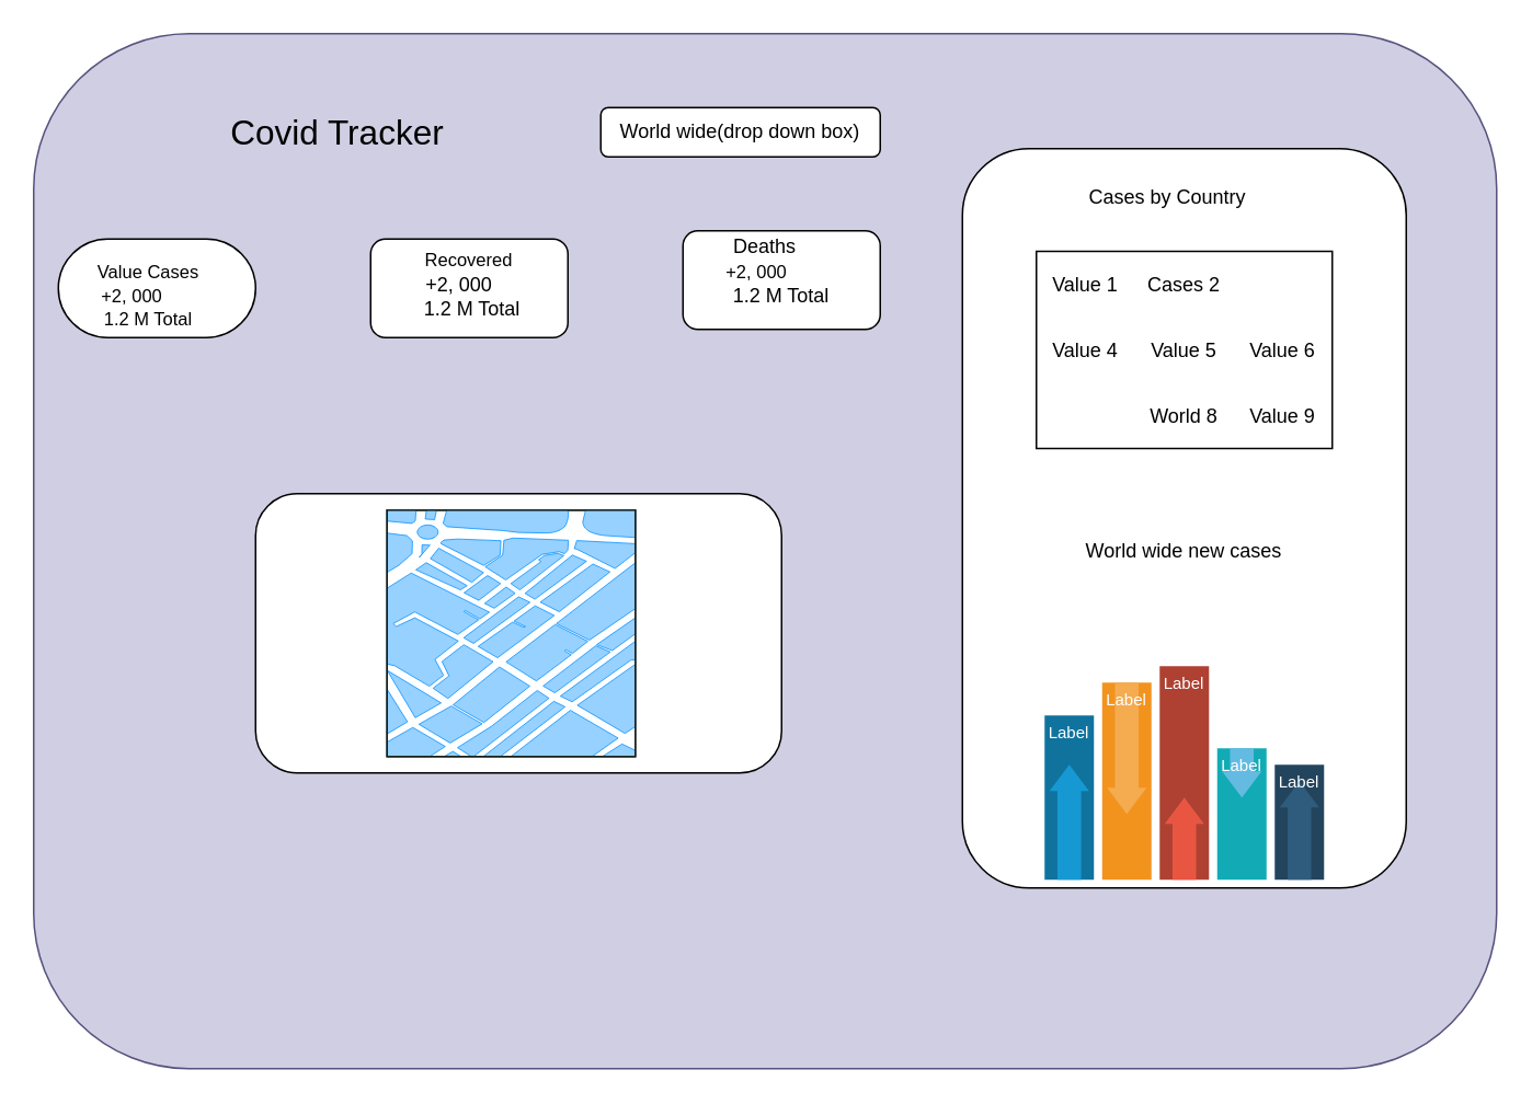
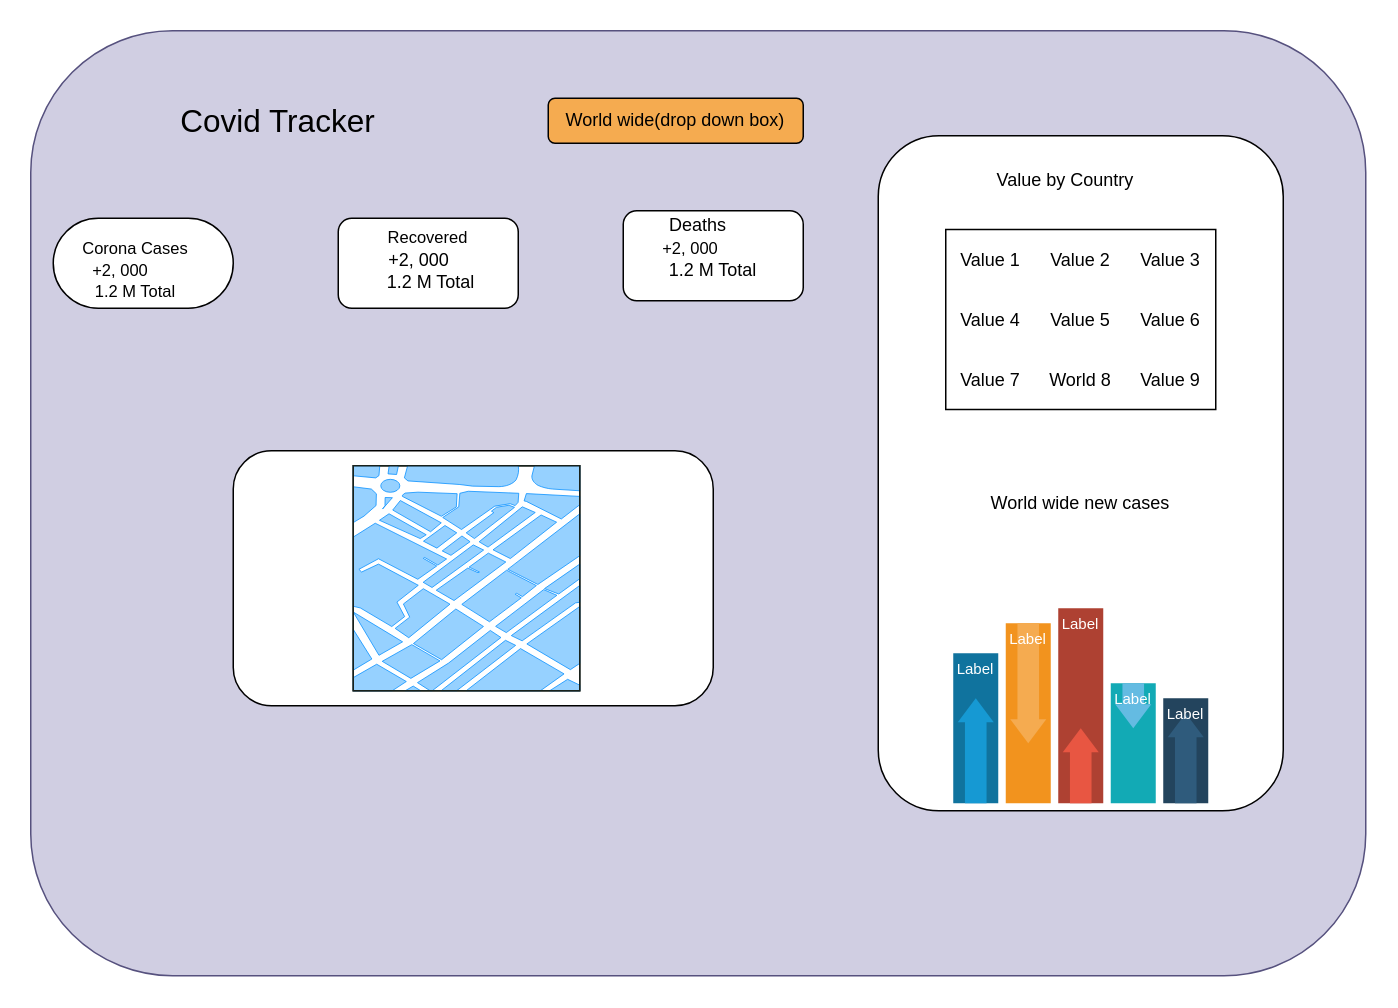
  <mxCell id="0" />
  <mxCell id="1" parent="0" />
  <mxCell id="2" value="" style="rounded=1;whiteSpace=wrap;html=1;fillColor=#d0cee2;strokeColor=#56517e;" vertex="1" parent="1"><mxGeometry x="20" y="20" width="890" height="630" as="geometry" /></mxCell>
- <mxCell id="3" value="&lt;font style=&quot;font-size: 21px&quot;&gt;Covid Tracker&lt;/font&gt;" style="text;html=1;strokeColor=none;fillColor=none;align=center;verticalAlign=middle;whiteSpace=wrap;rounded=0;" vertex="1" parent="1"><mxGeometry x="115" y="70" width="180" height="20" as="geometry" /></mxCell>
- <mxCell id="4" value="World wide(drop down box)" style="rounded=1;whiteSpace=wrap;html=1;" vertex="1" parent="1"><mxGeometry x="365" y="65" width="170" height="30" as="geometry" /></mxCell>
+ <mxCell id="3" value="&lt;font style=&quot;font-size: 21px&quot;&gt;Covid Tracker&lt;/font&gt;" style="text;html=1;strokeColor=none;fillColor=none;align=center;verticalAlign=middle;whiteSpace=wrap;rounded=0;" vertex="1" parent="1"><mxGeometry x="95" y="70" width="180" height="20" as="geometry" /></mxCell>
+ <mxCell id="4" value="World wide(drop down box)" style="rounded=1;whiteSpace=wrap;html=1;fillColor=#f5ab50;" vertex="1" parent="1"><mxGeometry x="365" y="65" width="170" height="30" as="geometry" /></mxCell>
  <mxCell id="5" value="" style="rounded=1;whiteSpace=wrap;html=1;arcSize=50;" vertex="1" parent="1"><mxGeometry x="35" y="145" width="120" height="60" as="geometry" /></mxCell>
- <mxCell id="6" value="&lt;font style=&quot;font-size: 11px&quot;&gt;Value Cases&lt;/font&gt;" style="text;html=1;strokeColor=none;fillColor=none;align=center;verticalAlign=middle;whiteSpace=wrap;rounded=0;" vertex="1" parent="1"><mxGeometry x="45" y="160" width="90" height="10" as="geometry" /></mxCell>
+ <mxCell id="6" value="&lt;font style=&quot;font-size: 11px&quot;&gt;Corona Cases&lt;/font&gt;" style="text;html=1;strokeColor=none;fillColor=none;align=center;verticalAlign=middle;whiteSpace=wrap;rounded=0;" vertex="1" parent="1"><mxGeometry x="45" y="160" width="90" height="10" as="geometry" /></mxCell>
  <mxCell id="7" value="&lt;font style=&quot;font-size: 11px&quot;&gt;+2, 000&lt;/font&gt;" style="text;html=1;strokeColor=none;fillColor=none;align=center;verticalAlign=middle;whiteSpace=wrap;rounded=0;" vertex="1" parent="1"><mxGeometry x="35" y="175" width="90" height="10" as="geometry" /></mxCell>
  <mxCell id="8" value="&lt;font style=&quot;font-size: 11px&quot;&gt;1.2 M Total&lt;br&gt;&lt;br&gt;&lt;/font&gt;" style="text;html=1;strokeColor=none;fillColor=none;align=center;verticalAlign=middle;whiteSpace=wrap;rounded=0;" vertex="1" parent="1"><mxGeometry x="45" y="200" width="90" as="geometry" /></mxCell>
  <mxCell id="9" value="&lt;br&gt;" style="rounded=1;whiteSpace=wrap;html=1;" vertex="1" parent="1"><mxGeometry x="225" y="145" width="120" height="60" as="geometry" /></mxCell>
  <mxCell id="10" value="&lt;font style=&quot;font-size: 11px&quot;&gt;Recovered&lt;/font&gt;" style="text;html=1;strokeColor=none;fillColor=none;align=center;verticalAlign=middle;whiteSpace=wrap;rounded=0;" vertex="1" parent="1"><mxGeometry x="240" y="152.5" width="90" height="10" as="geometry" /></mxCell>
  <mxCell id="11" value="+2, 000" style="text;html=1;strokeColor=none;fillColor=none;align=center;verticalAlign=middle;whiteSpace=wrap;rounded=0;" vertex="1" parent="1"><mxGeometry x="249" y="162.5" width="60" height="20" as="geometry" /></mxCell>
  <mxCell id="12" value="1.2 M Total" style="text;html=1;strokeColor=none;fillColor=none;align=center;verticalAlign=middle;whiteSpace=wrap;rounded=0;" vertex="1" parent="1"><mxGeometry x="249" y="177.5" width="76" height="20" as="geometry" /></mxCell>
  <mxCell id="13" value="" style="rounded=1;whiteSpace=wrap;html=1;" vertex="1" parent="1"><mxGeometry x="415" y="140" width="120" height="60" as="geometry" /></mxCell>
  <mxCell id="14" value="Deaths" style="text;html=1;strokeColor=none;fillColor=none;align=center;verticalAlign=middle;whiteSpace=wrap;rounded=0;" vertex="1" parent="1"><mxGeometry x="445" y="140" width="40" height="20" as="geometry" /></mxCell>
  <mxCell id="15" value="&lt;font style=&quot;font-size: 11px&quot;&gt;+2, 000&lt;/font&gt;" style="text;html=1;strokeColor=none;fillColor=none;align=center;verticalAlign=middle;whiteSpace=wrap;rounded=0;" vertex="1" parent="1"><mxGeometry x="430" y="152.5" width="60" height="25" as="geometry" /></mxCell>
  <mxCell id="16" value="1.2 M Total" style="text;html=1;strokeColor=none;fillColor=none;align=center;verticalAlign=middle;whiteSpace=wrap;rounded=0;" vertex="1" parent="1"><mxGeometry x="425" y="170" width="100" height="20" as="geometry" /></mxCell>
  <mxCell id="17" value="" style="rounded=1;whiteSpace=wrap;html=1;" vertex="1" parent="1"><mxGeometry x="155" y="300" width="320" height="170" as="geometry" /></mxCell>
  <mxCell id="18" value="" style="verticalLabelPosition=bottom;verticalAlign=top;html=1;shadow=0;dashed=0;strokeWidth=1;shape=mxgraph.ios.iBgMap;strokeColor=#18211b;strokeColor2=#008cff;fillColor2=#96D1FF;" vertex="1" parent="1"><mxGeometry x="235" y="310" width="151" height="150" as="geometry" /></mxCell>
  <mxCell id="19" value="" style="rounded=1;whiteSpace=wrap;html=1;direction=south;" vertex="1" parent="1"><mxGeometry x="585" y="90" width="270" height="450" as="geometry" /></mxCell>
- <mxCell id="20" value="Cases by Country" style="text;html=1;strokeColor=none;fillColor=none;align=center;verticalAlign=middle;whiteSpace=wrap;rounded=0;" vertex="1" parent="1"><mxGeometry x="655" y="110" width="110" height="20" as="geometry" /></mxCell>
+ <mxCell id="20" value="Value by Country" style="text;html=1;strokeColor=none;fillColor=none;align=center;verticalAlign=middle;whiteSpace=wrap;rounded=0;" vertex="1" parent="1"><mxGeometry x="655" y="110" width="110" height="20" as="geometry" /></mxCell>
  <mxCell id="21" value="&lt;font style=&quot;font-size: 12px&quot;&gt;World wide new cases&lt;/font&gt;" style="text;html=1;strokeColor=none;fillColor=none;align=center;verticalAlign=middle;whiteSpace=wrap;rounded=0;" vertex="1" parent="1"><mxGeometry x="655" y="325" width="130" height="20" as="geometry" /></mxCell>
  <mxCell id="22" value="" style="fillColor=#10739E;strokeColor=none;" vertex="1" parent="1"><mxGeometry x="635" y="435" width="30" height="100" as="geometry" /></mxCell>
  <mxCell id="23" value="" style="shape=mxgraph.arrows2.arrow;dy=0.4;dx=16;notch=0;direction=north;fillColor=#1699D3;strokeColor=none;" vertex="1" parent="22"><mxGeometry x="3" y="30" width="24" height="70" as="geometry" /></mxCell>
  <mxCell id="24" value="Label" style="text;html=1;align=center;verticalAlign=middle;whiteSpace=wrap;fontColor=#FFFFFF;fontSize=10;" vertex="1" parent="22"><mxGeometry width="30" height="20" as="geometry" /></mxCell>
  <mxCell id="25" value="" style="fillColor=#F2931E;strokeColor=none;" vertex="1" parent="1"><mxGeometry x="670" y="415" width="30" height="120" as="geometry" /></mxCell>
  <mxCell id="26" value="" style="shape=mxgraph.arrows2.arrow;dy=0.4;dx=16;notch=0;direction=south;fillColor=#F5AB50;strokeColor=none;" vertex="1" parent="25"><mxGeometry x="3" width="24" height="80" as="geometry" /></mxCell>
  <mxCell id="27" value="Label" style="text;html=1;align=center;verticalAlign=middle;whiteSpace=wrap;fontColor=#FFFFFF;fontSize=10;" vertex="1" parent="25"><mxGeometry width="30" height="20" as="geometry" /></mxCell>
  <mxCell id="28" value="" style="fillColor=#AE4132;strokeColor=none;" vertex="1" parent="1"><mxGeometry x="705" y="405" width="30" height="130" as="geometry" /></mxCell>
  <mxCell id="29" value="" style="shape=mxgraph.arrows2.arrow;dy=0.4;dx=16;notch=0;direction=north;fillColor=#E85642;strokeColor=none;" vertex="1" parent="28"><mxGeometry x="3" y="80" width="24" height="50" as="geometry" /></mxCell>
  <mxCell id="30" value="Label" style="text;html=1;align=center;verticalAlign=middle;whiteSpace=wrap;fontColor=#FFFFFF;fontSize=10;" vertex="1" parent="28"><mxGeometry width="30" height="20" as="geometry" /></mxCell>
  <mxCell id="31" value="" style="fillColor=#12AAB5;strokeColor=none;" vertex="1" parent="1"><mxGeometry x="740" y="455" width="30" height="80" as="geometry" /></mxCell>
  <mxCell id="32" value="" style="shape=mxgraph.arrows2.arrow;dy=0.4;dx=16;notch=0;direction=south;fillColor=#64BBE2;strokeColor=none;" vertex="1" parent="31"><mxGeometry x="3" width="24" height="30" as="geometry" /></mxCell>
  <mxCell id="33" value="Label" style="text;html=1;align=center;verticalAlign=middle;whiteSpace=wrap;fontColor=#FFFFFF;fontSize=10;" vertex="1" parent="31"><mxGeometry width="30" height="20" as="geometry" /></mxCell>
  <mxCell id="34" value="" style="fillColor=#23445D;strokeColor=none;" vertex="1" parent="1"><mxGeometry x="775" y="465" width="30" height="70" as="geometry" /></mxCell>
  <mxCell id="35" value="" style="shape=mxgraph.arrows2.arrow;dy=0.4;dx=16;notch=0;direction=north;fillColor=#2F5B7C;strokeColor=none;" vertex="1" parent="34"><mxGeometry x="3" y="10" width="24" height="60" as="geometry" /></mxCell>
  <mxCell id="36" value="Label" style="text;html=1;align=center;verticalAlign=middle;whiteSpace=wrap;fontColor=#FFFFFF;fontSize=10;" vertex="1" parent="34"><mxGeometry width="30" height="20" as="geometry" /></mxCell>
  <mxCell id="37" value="" style="shape=table;html=1;whiteSpace=wrap;startSize=0;container=1;collapsible=0;childLayout=tableLayout;columnLines=0;rowLines=0;" vertex="1" parent="1"><mxGeometry x="630" y="152.5" width="180" height="120" as="geometry" /></mxCell>
  <mxCell id="38" value="" style="shape=partialRectangle;html=1;whiteSpace=wrap;collapsible=0;dropTarget=0;pointerEvents=0;fillColor=none;top=0;left=0;bottom=0;right=0;points=[[0,0.5],[1,0.5]];portConstraint=eastwest;" vertex="1" parent="37"><mxGeometry width="180" height="40" as="geometry" /></mxCell>
  <mxCell id="39" value="Value 1" style="shape=partialRectangle;html=1;whiteSpace=wrap;connectable=0;fillColor=none;top=0;left=0;bottom=0;right=0;overflow=hidden;" vertex="1" parent="38"><mxGeometry width="60" height="40" as="geometry" /></mxCell>
- <mxCell id="40" value="Cases 2" style="shape=partialRectangle;html=1;whiteSpace=wrap;connectable=0;fillColor=none;top=0;left=0;bottom=0;right=0;overflow=hidden;" vertex="1" parent="38"><mxGeometry x="60" width="60" height="40" as="geometry" /></mxCell>
+ <mxCell id="40" value="Value 2" style="shape=partialRectangle;html=1;whiteSpace=wrap;connectable=0;fillColor=none;top=0;left=0;bottom=0;right=0;overflow=hidden;" vertex="1" parent="38"><mxGeometry x="60" width="60" height="40" as="geometry" /></mxCell>
+ <mxCell id="41" value="Value 3" style="shape=partialRectangle;html=1;whiteSpace=wrap;connectable=0;fillColor=none;top=0;left=0;bottom=0;right=0;overflow=hidden;" vertex="1" parent="38"><mxGeometry x="120" width="60" height="40" as="geometry" /></mxCell>
  <mxCell id="42" value="" style="shape=partialRectangle;html=1;whiteSpace=wrap;collapsible=0;dropTarget=0;pointerEvents=0;fillColor=none;top=0;left=0;bottom=0;right=0;points=[[0,0.5],[1,0.5]];portConstraint=eastwest;" vertex="1" parent="37"><mxGeometry y="40" width="180" height="40" as="geometry" /></mxCell>
  <mxCell id="43" value="Value 4" style="shape=partialRectangle;html=1;whiteSpace=wrap;connectable=0;fillColor=none;top=0;left=0;bottom=0;right=0;overflow=hidden;" vertex="1" parent="42"><mxGeometry width="60" height="40" as="geometry" /></mxCell>
  <mxCell id="44" value="Value 5" style="shape=partialRectangle;html=1;whiteSpace=wrap;connectable=0;fillColor=none;top=0;left=0;bottom=0;right=0;overflow=hidden;" vertex="1" parent="42"><mxGeometry x="60" width="60" height="40" as="geometry" /></mxCell>
  <mxCell id="45" value="Value 6" style="shape=partialRectangle;html=1;whiteSpace=wrap;connectable=0;fillColor=none;top=0;left=0;bottom=0;right=0;overflow=hidden;" vertex="1" parent="42"><mxGeometry x="120" width="60" height="40" as="geometry" /></mxCell>
  <mxCell id="46" value="" style="shape=partialRectangle;html=1;whiteSpace=wrap;collapsible=0;dropTarget=0;pointerEvents=0;fillColor=none;top=0;left=0;bottom=0;right=0;points=[[0,0.5],[1,0.5]];portConstraint=eastwest;" vertex="1" parent="37"><mxGeometry y="80" width="180" height="40" as="geometry" /></mxCell>
+ <mxCell id="47" value="Value 7" style="shape=partialRectangle;html=1;whiteSpace=wrap;connectable=0;fillColor=none;top=0;left=0;bottom=0;right=0;overflow=hidden;" vertex="1" parent="46"><mxGeometry width="60" height="40" as="geometry" /></mxCell>
  <mxCell id="48" value="World 8" style="shape=partialRectangle;html=1;whiteSpace=wrap;connectable=0;fillColor=none;top=0;left=0;bottom=0;right=0;overflow=hidden;" vertex="1" parent="46"><mxGeometry x="60" width="60" height="40" as="geometry" /></mxCell>
  <mxCell id="49" value="Value 9" style="shape=partialRectangle;html=1;whiteSpace=wrap;connectable=0;fillColor=none;top=0;left=0;bottom=0;right=0;overflow=hidden;" vertex="1" parent="46"><mxGeometry x="120" width="60" height="40" as="geometry" /></mxCell>
